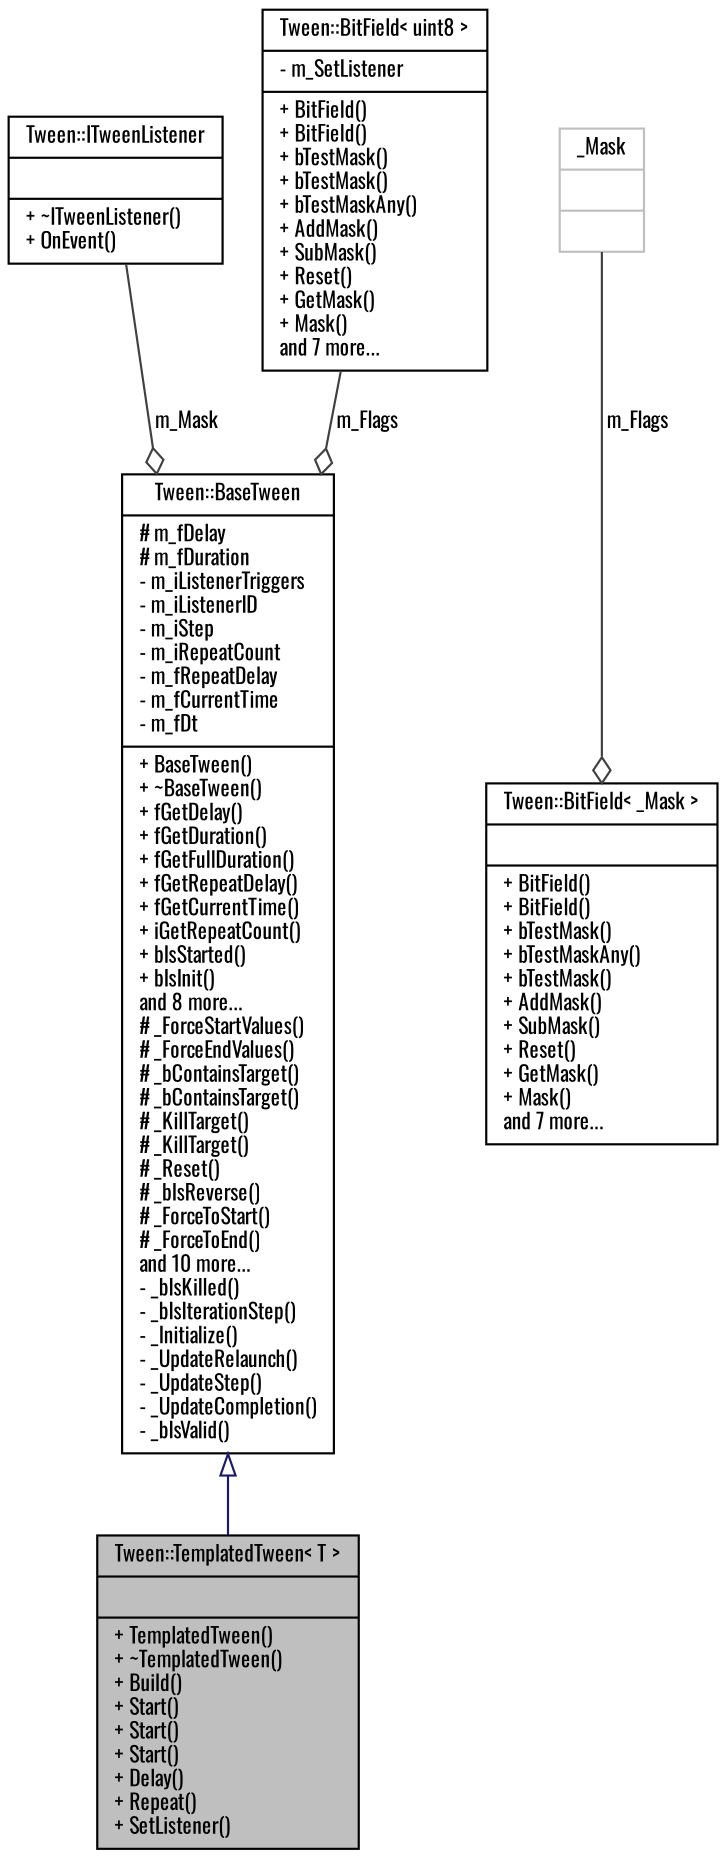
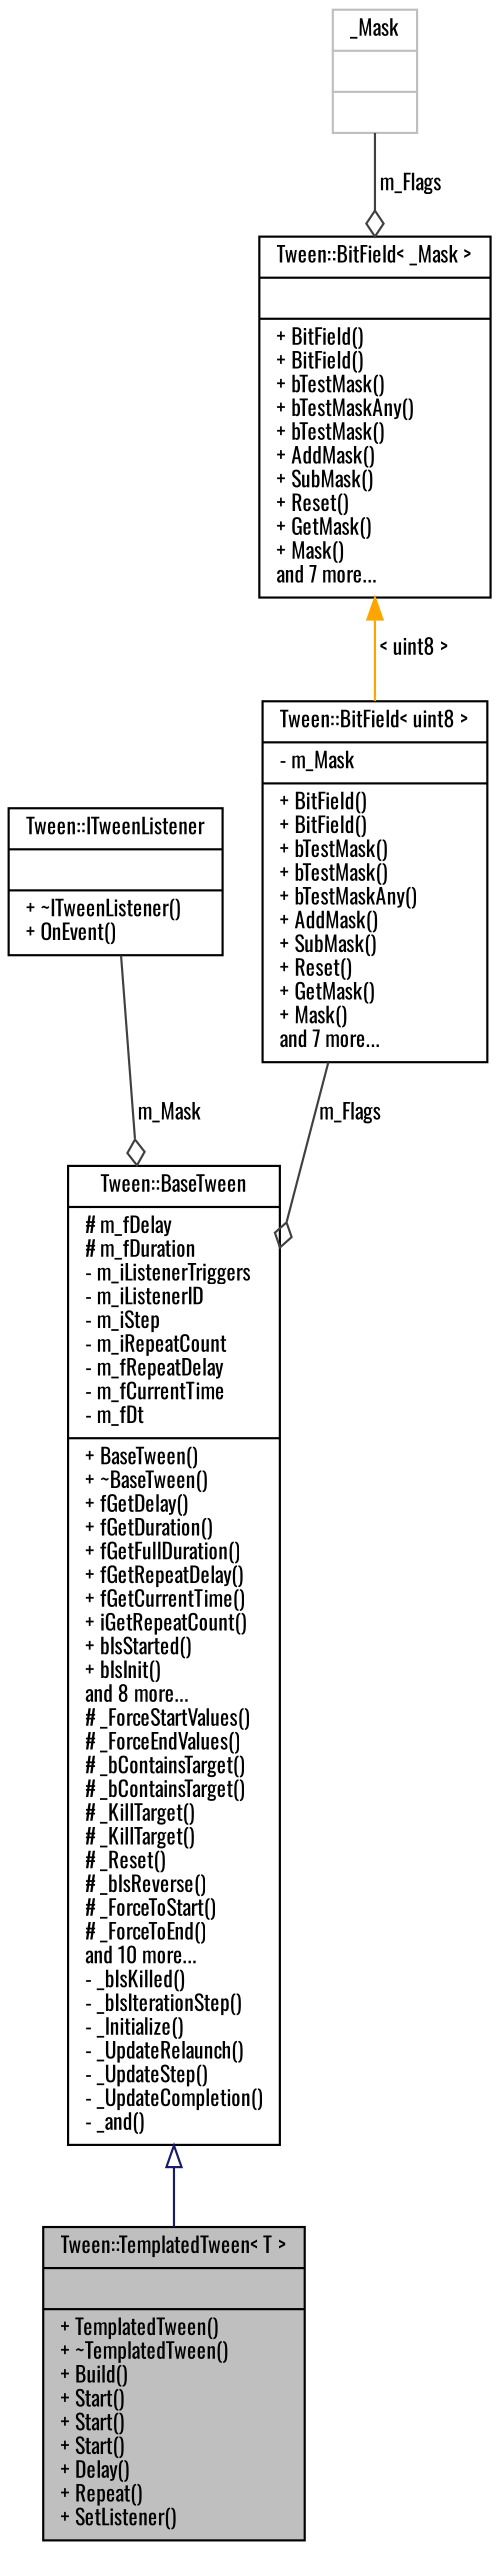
  digraph {
    fontname=Oswald
    node [color=black fontname=Oswald fontsize=10 shape=record]
    edge [color=grey25 fontname=Oswald fontsize=10 labelfontname=FreeSans labelfontsize=10 style=solid arrowhead=odiamond]
    n1 [fillcolor=grey75 fontcolor=black height=0.2 label="{Tween::TemplatedTween\< T \>\n||+ TemplatedTween()\l+ ~TemplatedTween()\l+ Build()\l+ Start()\l+ Start()\l+ Start()\l+ Delay()\l+ Repeat()\l+ SetListener()\l}" style=filled width=0.4]
-   n2 [height=0.2 label="{Tween::BaseTween\n|# m_fDelay\l# m_fDuration\l- m_iListenerTriggers\l- m_iListenerID\l- m_iStep\l- m_iRepeatCount\l- m_fRepeatDelay\l- m_fCurrentTime\l- m_fDt\l|+ BaseTween()\l+ ~BaseTween()\l+ fGetDelay()\l+ fGetDuration()\l+ fGetFullDuration()\l+ fGetRepeatDelay()\l+ fGetCurrentTime()\l+ iGetRepeatCount()\l+ bIsStarted()\l+ bIsInit()\land 8 more...\l# _ForceStartValues()\l# _ForceEndValues()\l# _bContainsTarget()\l# _bContainsTarget()\l# _KillTarget()\l# _KillTarget()\l# _Reset()\l# _bIsReverse()\l# _ForceToStart()\l# _ForceToEnd()\land 10 more...\l- _bIsKilled()\l- _bIsIterationStep()\l- _Initialize()\l- _UpdateRelaunch()\l- _UpdateStep()\l- _UpdateCompletion()\l- _bIsValid()\l}" width=0.4]
+   n2 [height=0.2 label="{Tween::BaseTween\n|# m_fDelay\l# m_fDuration\l- m_iListenerTriggers\l- m_iListenerID\l- m_iStep\l- m_iRepeatCount\l- m_fRepeatDelay\l- m_fCurrentTime\l- m_fDt\l|+ BaseTween()\l+ ~BaseTween()\l+ fGetDelay()\l+ fGetDuration()\l+ fGetFullDuration()\l+ fGetRepeatDelay()\l+ fGetCurrentTime()\l+ iGetRepeatCount()\l+ bIsStarted()\l+ bIsInit()\land 8 more...\l# _ForceStartValues()\l# _ForceEndValues()\l# _bContainsTarget()\l# _bContainsTarget()\l# _KillTarget()\l# _KillTarget()\l# _Reset()\l# _bIsReverse()\l# _ForceToStart()\l# _ForceToEnd()\land 10 more...\l- _bIsKilled()\l- _bIsIterationStep()\l- _Initialize()\l- _UpdateRelaunch()\l- _UpdateStep()\l- _UpdateCompletion()\l- _and()\l}" width=0.4]
    n3 [height=0.2 label="{Tween::ITweenListener\n||+ ~ITweenListener()\l+ OnEvent()\l}" width=0.4]
-   n4 [height=0.2 label="{Tween::BitField\< uint8 \>\n|- m_SetListener\l|+ BitField()\l+ BitField()\l+ bTestMask()\l+ bTestMask()\l+ bTestMaskAny()\l+ AddMask()\l+ SubMask()\l+ Reset()\l+ GetMask()\l+ Mask()\land 7 more...\l}" width=0.4]
+   n4 [height=0.2 label="{Tween::BitField\< uint8 \>\n|- m_Mask\l|+ BitField()\l+ BitField()\l+ bTestMask()\l+ bTestMask()\l+ bTestMaskAny()\l+ AddMask()\l+ SubMask()\l+ Reset()\l+ GetMask()\l+ Mask()\land 7 more...\l}" width=0.4]
    n5 [height=0.2 label="{Tween::BitField\< _Mask \>\n||+ BitField()\l+ BitField()\l+ bTestMask()\l+ bTestMaskAny()\l+ bTestMask()\l+ AddMask()\l+ SubMask()\l+ Reset()\l+ GetMask()\l+ Mask()\land 7 more...\l}" width=0.4]
    n6 [color=grey75 height=0.2 label="{_Mask\n||}" width=0.4]
    n2 -> n1 [arrowtail=onormal color=midnightblue dir=back arrowhead=""]
    n3 -> n2 [label=" m_Mask"]
    n4 -> n2 [label=" m_Flags"]
+   n5 -> n4 [color=orange dir=back label=" \< uint8 \>" arrowhead=""]
    n6 -> n5 [label=" m_Flags"]
  }
